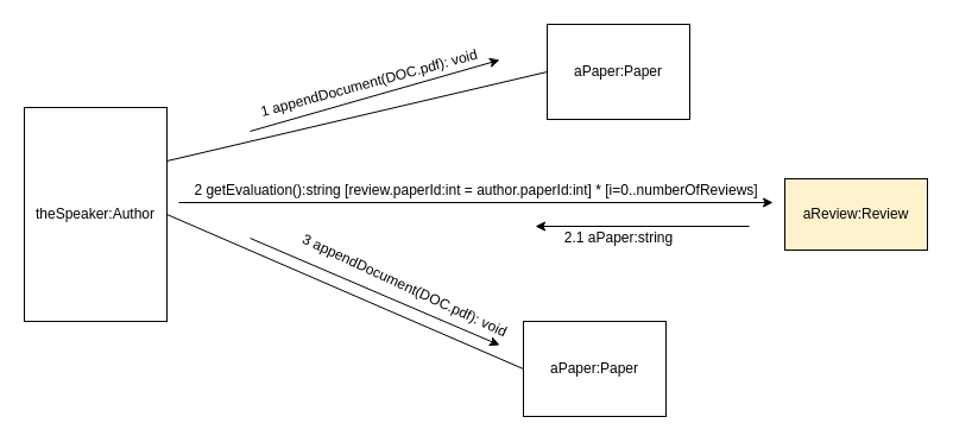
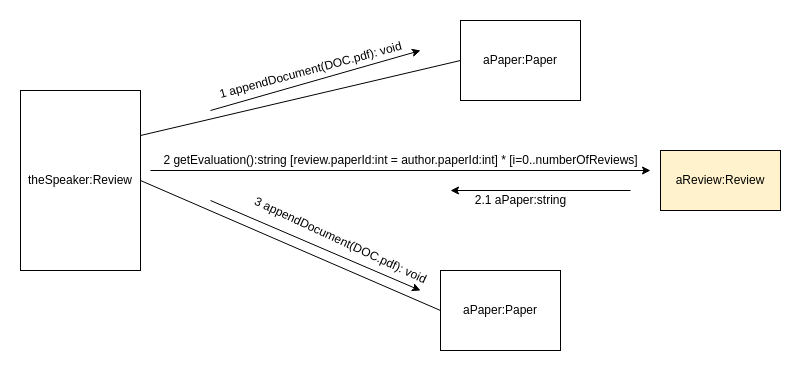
  <mxCell id="0" />
  <mxCell id="1" parent="0" />
- <mxCell id="2" value="theSpeaker:Author" style="rounded=0;whiteSpace=wrap;html=1;" vertex="1" parent="1"><mxGeometry x="20" y="90" width="120" height="180" as="geometry" /></mxCell>
+ <mxCell id="2" value="theSpeaker:Review" style="rounded=0;whiteSpace=wrap;html=1;" vertex="1" parent="1"><mxGeometry x="20" y="90" width="120" height="180" as="geometry" /></mxCell>
  <mxCell id="3" value="aReview:Review" style="rounded=0;whiteSpace=wrap;html=1;fillColor=#fff2cc;" vertex="1" parent="1"><mxGeometry x="660" y="150" width="120" height="60" as="geometry" /></mxCell>
  <mxCell id="4" value="" style="endArrow=classic;html=1;" edge="1" parent="1"><mxGeometry width="50" height="50" relative="1" as="geometry"><mxPoint x="150" y="170" as="sourcePoint" /><mxPoint x="650" y="170" as="targetPoint" /></mxGeometry></mxCell>
  <mxCell id="5" value="2 getEvaluation():string [review.paperId:int = author.paperId:int] * [i=0..numberOfReviews]" style="text;html=1;align=center;verticalAlign=middle;resizable=0;points=[];autosize=1;" vertex="1" parent="1"><mxGeometry x="155" y="150" width="490" height="20" as="geometry" /></mxCell>
  <mxCell id="6" value="" style="endArrow=classic;html=1;" edge="1" parent="1"><mxGeometry width="50" height="50" relative="1" as="geometry"><mxPoint x="630" y="190" as="sourcePoint" /><mxPoint x="450" y="190" as="targetPoint" /></mxGeometry></mxCell>
  <mxCell id="7" value="2.1 aPaper:string" style="text;html=1;align=center;verticalAlign=middle;resizable=0;points=[];autosize=1;" vertex="1" parent="1"><mxGeometry x="460" y="190" width="120" height="20" as="geometry" /></mxCell>
  <mxCell id="8" value="aPaper:Paper" style="rounded=0;whiteSpace=wrap;html=1;" vertex="1" parent="1"><mxGeometry x="440" y="270" width="120" height="80" as="geometry" /></mxCell>
  <mxCell id="9" value="" style="endArrow=none;html=1;entryX=0;entryY=0.5;entryDx=0;entryDy=0;exitX=1;exitY=0.5;exitDx=0;exitDy=0;" edge="1" parent="1" source="2" target="8"><mxGeometry width="50" height="50" relative="1" as="geometry"><mxPoint x="220" y="320" as="sourcePoint" /><mxPoint x="270" y="270" as="targetPoint" /></mxGeometry></mxCell>
  <mxCell id="10" value="" style="endArrow=classic;html=1;" edge="1" parent="1"><mxGeometry width="50" height="50" relative="1" as="geometry"><mxPoint x="210" y="200" as="sourcePoint" /><mxPoint x="420" y="290" as="targetPoint" /></mxGeometry></mxCell>
  <mxCell id="11" value="3 appendDocument(DOC.pdf): void" style="text;html=1;align=center;verticalAlign=middle;resizable=0;points=[];autosize=1;rotation=25;" vertex="1" parent="1"><mxGeometry x="240" y="230" width="200" height="20" as="geometry" /></mxCell>
  <mxCell id="12" value="aPaper:Paper" style="rounded=0;whiteSpace=wrap;html=1;" vertex="1" parent="1"><mxGeometry x="460" y="20" width="120" height="80" as="geometry" /></mxCell>
  <mxCell id="13" value="" style="endArrow=none;html=1;entryX=0;entryY=0.5;entryDx=0;entryDy=0;exitX=1;exitY=0.25;exitDx=0;exitDy=0;" edge="1" parent="1" target="12" source="2"><mxGeometry width="50" height="50" relative="1" as="geometry"><mxPoint x="160" y="-50" as="sourcePoint" /><mxPoint x="290" y="40" as="targetPoint" /></mxGeometry></mxCell>
  <mxCell id="14" value="" style="endArrow=classic;html=1;" edge="1" parent="1"><mxGeometry width="50" height="50" relative="1" as="geometry"><mxPoint x="210" y="110" as="sourcePoint" /><mxPoint x="420" y="50" as="targetPoint" /></mxGeometry></mxCell>
  <mxCell id="15" value="1 appendDocument(DOC.pdf): void" style="text;html=1;align=center;verticalAlign=middle;resizable=0;points=[];autosize=1;rotation=-15;" vertex="1" parent="1"><mxGeometry x="210" y="60" width="200" height="20" as="geometry" /></mxCell>
